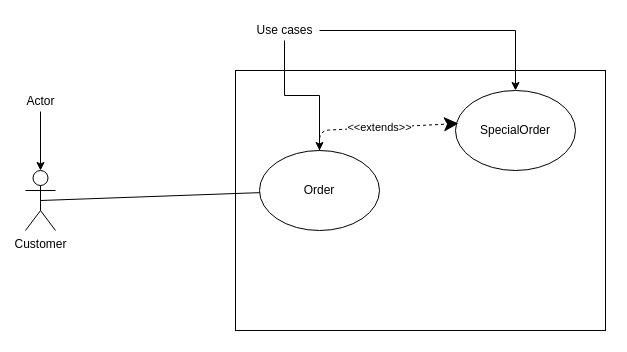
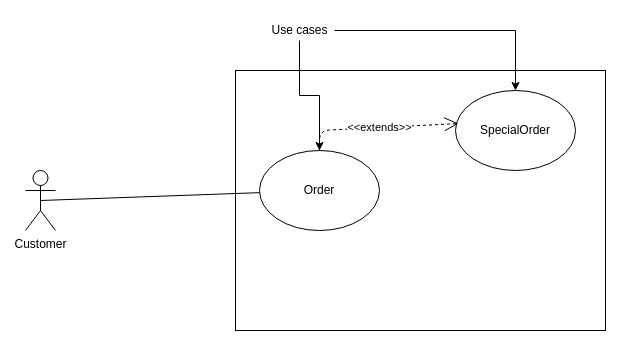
  <mxCell id="0" />
  <mxCell id="1" parent="0" />
  <mxCell id="2" value="Customer" style="shape=umlActor;verticalLabelPosition=bottom;labelBackgroundColor=#ffffff;verticalAlign=top;html=1;outlineConnect=0;" vertex="1" parent="1"><mxGeometry x="25" y="170" width="30" height="60" as="geometry" /></mxCell>
  <mxCell id="3" value="" style="rounded=0;whiteSpace=wrap;html=1;" vertex="1" parent="1"><mxGeometry x="235" y="70" width="370" height="260" as="geometry" /></mxCell>
  <mxCell id="4" value="Order" style="ellipse;whiteSpace=wrap;html=1;" vertex="1" parent="1"><mxGeometry x="259" y="150" width="120" height="80" as="geometry" /></mxCell>
  <mxCell id="5" value="SpecialOrder" style="ellipse;whiteSpace=wrap;html=1;" vertex="1" parent="1"><mxGeometry x="455" y="90" width="120" height="80" as="geometry" /></mxCell>
- <mxCell id="6" value="&amp;lt;&amp;lt;extends&amp;gt;&amp;gt;" style="endArrow=classic;endSize=12;dashed=1;html=1;entryX=0.025;entryY=0.413;entryDx=0;entryDy=0;entryPerimeter=0;" edge="1" parent="1" source="4" target="5"><mxGeometry width="160" relative="1" as="geometry"><mxPoint x="315" y="150" as="sourcePoint" /><mxPoint x="475" y="150" as="targetPoint" /><Array as="points"><mxPoint x="319" y="130" /></Array></mxGeometry></mxCell>
+ <mxCell id="6" value="&amp;lt;&amp;lt;extends&amp;gt;&amp;gt;" style="endArrow=open;endSize=12;dashed=1;html=1;entryX=0.025;entryY=0.413;entryDx=0;entryDy=0;entryPerimeter=0;" edge="1" parent="1" source="4" target="5"><mxGeometry width="160" relative="1" as="geometry"><mxPoint x="315" y="150" as="sourcePoint" /><mxPoint x="475" y="150" as="targetPoint" /><Array as="points"><mxPoint x="319" y="130" /></Array></mxGeometry></mxCell>
  <mxCell id="7" value="" style="endArrow=none;html=1;exitX=0.5;exitY=0.5;exitDx=0;exitDy=0;exitPerimeter=0;" edge="1" parent="1" source="2" target="4"><mxGeometry width="50" height="50" relative="1" as="geometry"><mxPoint x="85" y="230" as="sourcePoint" /><mxPoint x="135" y="180" as="targetPoint" /></mxGeometry></mxCell>
- <mxCell id="8" style="edgeStyle=orthogonalEdgeStyle;rounded=0;orthogonalLoop=1;jettySize=auto;html=1;entryX=0.5;entryY=0;entryDx=0;entryDy=0;entryPerimeter=0;" edge="1" parent="1" source="9" target="2"><mxGeometry relative="1" as="geometry" /></mxCell>
- <mxCell id="9" value="Actor" style="text;html=1;align=center;verticalAlign=middle;resizable=0;points=[];autosize=1;" vertex="1" parent="1"><mxGeometry x="20" y="91" width="40" height="20" as="geometry" /></mxCell>
  <mxCell id="10" style="edgeStyle=orthogonalEdgeStyle;rounded=0;orthogonalLoop=1;jettySize=auto;html=1;" edge="1" parent="1" source="12" target="4"><mxGeometry relative="1" as="geometry" /></mxCell>
  <mxCell id="11" style="edgeStyle=orthogonalEdgeStyle;rounded=0;orthogonalLoop=1;jettySize=auto;html=1;" edge="1" parent="1" source="12" target="5"><mxGeometry relative="1" as="geometry" /></mxCell>
- <mxCell id="12" value="Use cases" style="text;html=1;align=center;verticalAlign=middle;resizable=0;points=[];autosize=1;" vertex="1" parent="1"><mxGeometry x="249" y="20" width="70" height="20" as="geometry" /></mxCell>
+ <mxCell id="12" value="Use cases" style="text;html=1;align=center;verticalAlign=middle;resizable=0;points=[];autosize=1;" vertex="1" parent="1"><mxGeometry x="264" y="20" width="70" height="20" as="geometry" /></mxCell>
